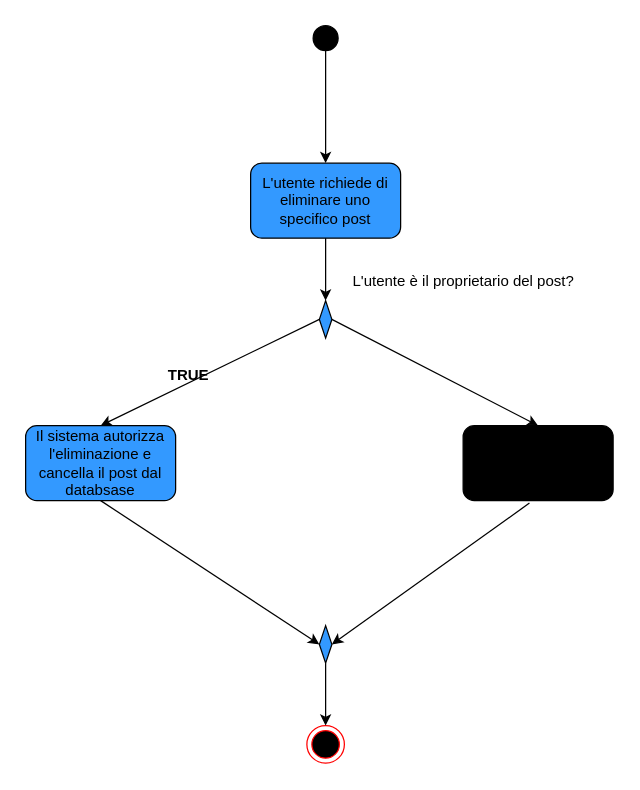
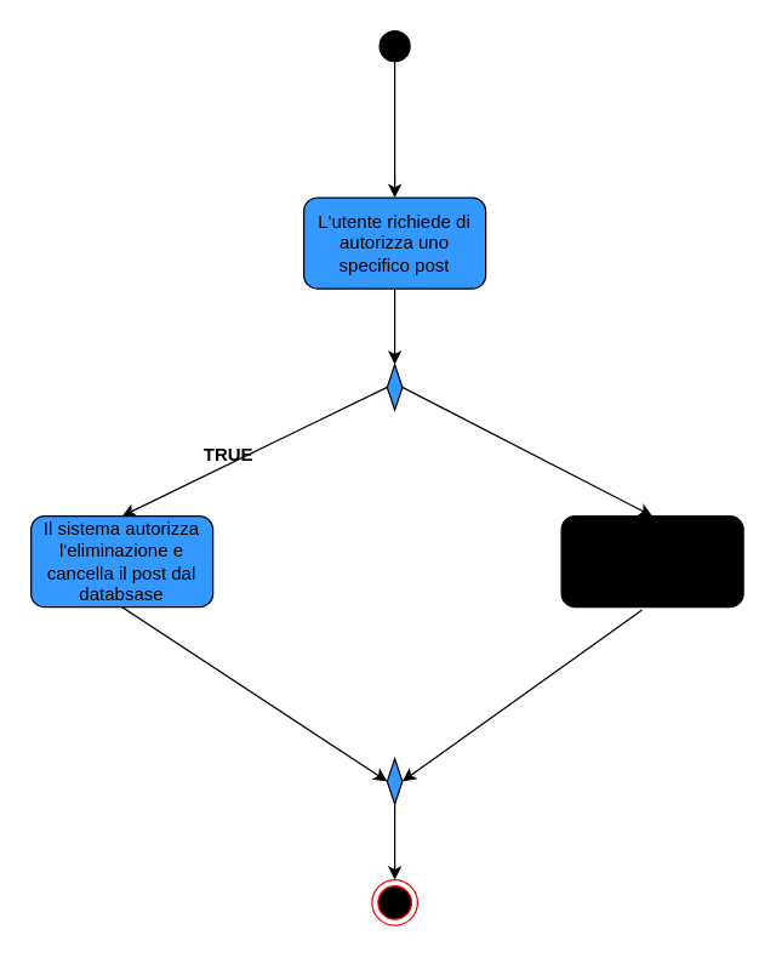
  <mxCell id="0" />
  <mxCell id="1" parent="0" />
  <mxCell id="2" value="" style="ellipse;whiteSpace=wrap;html=1;aspect=fixed;strokeColor=#000000;fillColor=#000000;" vertex="1" parent="1"><mxGeometry x="250" y="20" width="20" height="20" as="geometry" /></mxCell>
  <mxCell id="3" value="" style="ellipse;html=1;shape=endState;fillColor=#000000;strokeColor=#ff0000;direction=south;" vertex="1" parent="1"><mxGeometry x="245" y="580" width="30" height="30" as="geometry" /></mxCell>
- <mxCell id="4" value="L'utente richiede di eliminare uno specifico post" style="rounded=1;whiteSpace=wrap;html=1;strokeColor=#000000;fillColor=#3399FF;" vertex="1" parent="1"><mxGeometry x="200" y="130" width="120" height="60" as="geometry" /></mxCell>
+ <mxCell id="4" value="L'utente richiede di autorizza uno specifico post" style="rounded=1;whiteSpace=wrap;html=1;strokeColor=#000000;fillColor=#3399FF;" vertex="1" parent="1"><mxGeometry x="200" y="130" width="120" height="60" as="geometry" /></mxCell>
  <mxCell id="5" value="Il sistema autorizza l'eliminazione e cancella il post dal databsase" style="rounded=1;whiteSpace=wrap;html=1;strokeColor=#000000;fillColor=#3399FF;" vertex="1" parent="1"><mxGeometry x="20" y="340" width="120" height="60" as="geometry" /></mxCell>
  <mxCell id="6" value="Il sistema autorizza l'eliminazione del post" style="rounded=1;whiteSpace=wrap;html=1;strokeColor=#000000;fillColor=#000000;" vertex="1" parent="1"><mxGeometry x="370" y="340" width="120" height="60" as="geometry" /></mxCell>
  <mxCell id="7" value="" style="rhombus;whiteSpace=wrap;html=1;strokeColor=#000000;fontColor=#fbfbfb;fillColor=#3399FF;" vertex="1" parent="1"><mxGeometry x="255" y="240" width="10" height="30" as="geometry" /></mxCell>
  <mxCell id="8" value="" style="edgeStyle=orthogonalEdgeStyle;rounded=0;orthogonalLoop=1;jettySize=auto;html=1;" edge="1" parent="1" source="9" target="3"><mxGeometry relative="1" as="geometry" /></mxCell>
  <mxCell id="9" value="" style="rhombus;whiteSpace=wrap;html=1;strokeColor=#000000;fontColor=#fbfbfb;fillColor=#3399FF;" vertex="1" parent="1"><mxGeometry x="255" y="500" width="10" height="30" as="geometry" /></mxCell>
  <mxCell id="10" value="" style="endArrow=classic;html=1;rounded=0;exitX=0.5;exitY=1;exitDx=0;exitDy=0;entryX=0.5;entryY=0;entryDx=0;entryDy=0;" edge="1" parent="1" source="2" target="4"><mxGeometry width="50" height="50" relative="1" as="geometry"><mxPoint x="250" y="390" as="sourcePoint" /><mxPoint x="300" y="340" as="targetPoint" /></mxGeometry></mxCell>
  <mxCell id="11" value="" style="endArrow=classic;html=1;rounded=0;exitX=0.5;exitY=1;exitDx=0;exitDy=0;entryX=0.5;entryY=0;entryDx=0;entryDy=0;" edge="1" parent="1" source="4" target="7"><mxGeometry width="50" height="50" relative="1" as="geometry"><mxPoint x="250" y="390" as="sourcePoint" /><mxPoint x="300" y="340" as="targetPoint" /></mxGeometry></mxCell>
  <mxCell id="12" value="" style="endArrow=classic;html=1;rounded=0;exitX=0;exitY=0.5;exitDx=0;exitDy=0;entryX=0.5;entryY=0;entryDx=0;entryDy=0;" edge="1" parent="1" source="7" target="5"><mxGeometry width="50" height="50" relative="1" as="geometry"><mxPoint x="250" y="390" as="sourcePoint" /><mxPoint x="300" y="340" as="targetPoint" /></mxGeometry></mxCell>
  <mxCell id="13" value="" style="endArrow=classic;html=1;rounded=0;exitX=1;exitY=0.5;exitDx=0;exitDy=0;entryX=0.5;entryY=0;entryDx=0;entryDy=0;" edge="1" parent="1" source="7" target="6"><mxGeometry width="50" height="50" relative="1" as="geometry"><mxPoint x="250" y="390" as="sourcePoint" /><mxPoint x="300" y="340" as="targetPoint" /></mxGeometry></mxCell>
  <mxCell id="14" value="" style="endArrow=classic;html=1;rounded=0;exitX=0.5;exitY=1;exitDx=0;exitDy=0;entryX=0;entryY=0.5;entryDx=0;entryDy=0;" edge="1" parent="1" source="5" target="9"><mxGeometry width="50" height="50" relative="1" as="geometry"><mxPoint x="250" y="390" as="sourcePoint" /><mxPoint x="300" y="340" as="targetPoint" /></mxGeometry></mxCell>
  <mxCell id="15" value="" style="endArrow=classic;html=1;rounded=0;exitX=0.442;exitY=1.033;exitDx=0;exitDy=0;exitPerimeter=0;entryX=1;entryY=0.5;entryDx=0;entryDy=0;" edge="1" parent="1" source="6" target="9"><mxGeometry width="50" height="50" relative="1" as="geometry"><mxPoint x="250" y="390" as="sourcePoint" /><mxPoint x="300" y="340" as="targetPoint" /></mxGeometry></mxCell>
- <mxCell id="16" value="L'utente è il proprietario del post?" style="text;html=1;align=center;verticalAlign=middle;resizable=0;points=[];autosize=1;strokeColor=none;fillColor=none;" vertex="1" parent="1"><mxGeometry x="270" y="210" width="200" height="30" as="geometry" /></mxCell>
  <mxCell id="17" value="&lt;b&gt;TRUE&lt;/b&gt;" style="text;html=1;align=center;verticalAlign=middle;resizable=0;points=[];autosize=1;strokeColor=none;fillColor=none;" vertex="1" parent="1"><mxGeometry x="120" y="285" width="60" height="30" as="geometry" /></mxCell>
